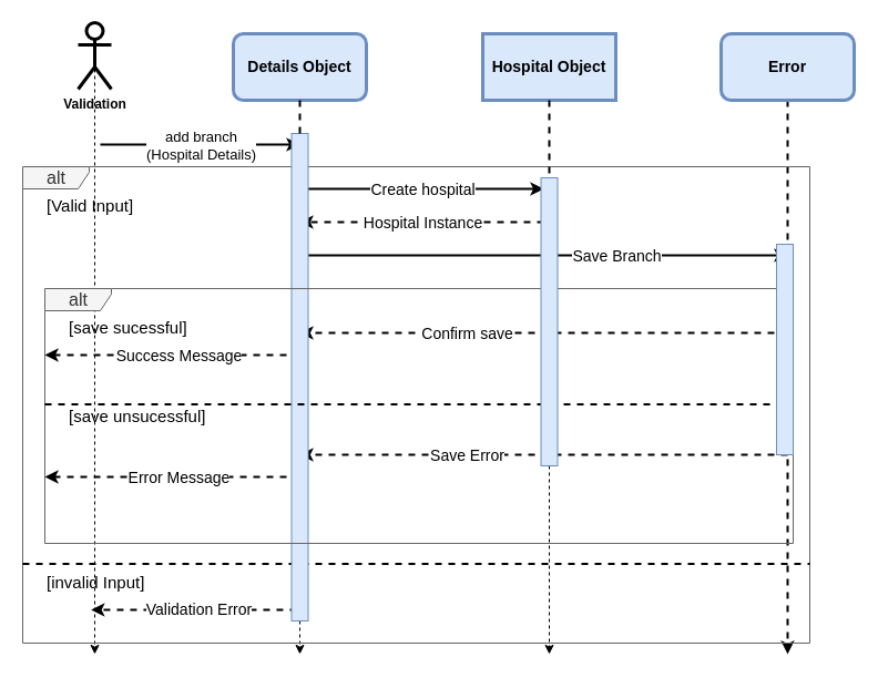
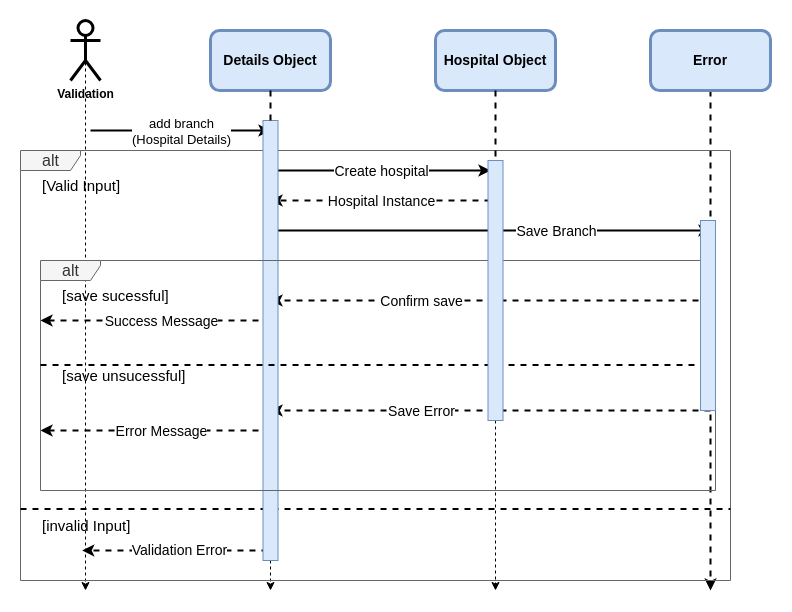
  <mxCell id="0" />
  <mxCell id="1" parent="0" />
  <mxCell id="2" style="edgeStyle=none;html=1;exitX=0.5;exitY=0.5;exitDx=0;exitDy=0;exitPerimeter=0;dashed=1;strokeWidth=1;" parent="1" source="3" edge="1"><mxGeometry relative="1" as="geometry"><mxPoint x="85" y="590" as="targetPoint" /><Array as="points"><mxPoint x="85" y="150" /></Array></mxGeometry></mxCell>
  <mxCell id="3" value="&lt;b&gt;Validation&lt;/b&gt;" style="shape=umlActor;verticalLabelPosition=bottom;verticalAlign=top;html=1;outlineConnect=0;strokeWidth=3;rounded=1;" parent="1" vertex="1"><mxGeometry x="70" y="20" width="30" height="60" as="geometry" /></mxCell>
  <mxCell id="4" style="edgeStyle=none;html=1;exitX=0.5;exitY=1;exitDx=0;exitDy=0;dashed=1;startArrow=none;" parent="1" source="32" edge="1"><mxGeometry relative="1" as="geometry"><mxPoint x="270" y="590" as="targetPoint" /></mxGeometry></mxCell>
  <mxCell id="5" value="&lt;font style=&quot;font-size: 14px;&quot;&gt;&lt;b&gt;Details Object&lt;/b&gt;&lt;/font&gt;" style="rounded=1;whiteSpace=wrap;html=1;strokeWidth=3;fillColor=#dae8fc;strokeColor=#6c8ebf;" parent="1" vertex="1"><mxGeometry x="210" y="30" width="120" height="60" as="geometry" /></mxCell>
  <mxCell id="6" style="edgeStyle=none;html=1;exitX=0.5;exitY=1;exitDx=0;exitDy=0;dashed=1;startArrow=none;" parent="1" source="40" edge="1"><mxGeometry relative="1" as="geometry"><mxPoint x="495" y="590" as="targetPoint" /></mxGeometry></mxCell>
- <mxCell id="7" value="&lt;font style=&quot;font-size: 14px;&quot;&gt;&lt;b&gt;Hospital Object&lt;/b&gt;&lt;/font&gt;" style="whiteSpace=wrap;html=1;strokeWidth=3;fillColor=#dae8fc;strokeColor=#6c8ebf;rounded=0;" parent="1" vertex="1"><mxGeometry x="435" y="30" width="120" height="60" as="geometry" /></mxCell>
+ <mxCell id="7" value="&lt;font style=&quot;font-size: 14px;&quot;&gt;&lt;b&gt;Hospital Object&lt;/b&gt;&lt;/font&gt;" style="rounded=1;whiteSpace=wrap;html=1;strokeWidth=3;fillColor=#dae8fc;strokeColor=#6c8ebf;" parent="1" vertex="1"><mxGeometry x="435" y="30" width="120" height="60" as="geometry" /></mxCell>
  <mxCell id="8" style="edgeStyle=none;html=1;exitX=0.5;exitY=1;exitDx=0;exitDy=0;dashed=1;strokeWidth=2;" parent="1" source="9" edge="1"><mxGeometry relative="1" as="geometry"><mxPoint x="710" y="590" as="targetPoint" /></mxGeometry></mxCell>
  <mxCell id="9" value="&lt;font style=&quot;font-size: 14px;&quot;&gt;&lt;b&gt;Error&lt;/b&gt;&lt;/font&gt;" style="rounded=1;whiteSpace=wrap;html=1;strokeWidth=3;fillColor=#dae8fc;strokeColor=#6c8ebf;" parent="1" vertex="1"><mxGeometry x="650" y="30" width="120" height="60" as="geometry" /></mxCell>
  <mxCell id="10" value="" style="endArrow=classic;html=1;strokeWidth=2;" parent="1" edge="1"><mxGeometry relative="1" as="geometry"><mxPoint x="90" y="130" as="sourcePoint" /><mxPoint x="270" y="130" as="targetPoint" /></mxGeometry></mxCell>
  <mxCell id="11" value="&lt;font style=&quot;font-size: 13px;&quot;&gt;add branch&lt;br&gt;(Hospital Details)&lt;/font&gt;" style="edgeLabel;resizable=0;html=1;align=center;verticalAlign=middle;strokeWidth=3;rounded=1;" parent="10" connectable="0" vertex="1"><mxGeometry relative="1" as="geometry" /></mxCell>
  <mxCell id="12" value="" style="endArrow=classic;html=1;strokeWidth=2;" parent="1" edge="1"><mxGeometry relative="1" as="geometry"><mxPoint x="270" y="170" as="sourcePoint" /><mxPoint x="490" y="170" as="targetPoint" /></mxGeometry></mxCell>
  <mxCell id="13" value="&lt;font style=&quot;font-size: 14px;&quot;&gt;Create hospital&lt;/font&gt;" style="edgeLabel;resizable=0;html=1;align=center;verticalAlign=middle;strokeWidth=3;rounded=1;" parent="12" connectable="0" vertex="1"><mxGeometry relative="1" as="geometry" /></mxCell>
  <mxCell id="14" value="" style="endArrow=classic;html=1;strokeWidth=2;fontSize=13;dashed=1;" parent="1" edge="1"><mxGeometry relative="1" as="geometry"><mxPoint x="490" y="200" as="sourcePoint" /><mxPoint x="270" y="200" as="targetPoint" /></mxGeometry></mxCell>
  <mxCell id="15" value="&lt;font style=&quot;font-size: 14px;&quot;&gt;Hospital Instance&lt;/font&gt;" style="edgeLabel;resizable=0;html=1;align=center;verticalAlign=middle;strokeWidth=3;fontSize=13;rounded=1;" parent="14" connectable="0" vertex="1"><mxGeometry relative="1" as="geometry"><mxPoint as="offset" /></mxGeometry></mxCell>
  <mxCell id="16" value="" style="endArrow=classic;html=1;strokeWidth=2;" parent="1" edge="1"><mxGeometry relative="1" as="geometry"><mxPoint x="270" y="230" as="sourcePoint" /><mxPoint x="710" y="230" as="targetPoint" /></mxGeometry></mxCell>
  <mxCell id="17" value="&lt;font style=&quot;font-size: 14px;&quot;&gt;Save Branch&lt;/font&gt;" style="edgeLabel;resizable=0;html=1;align=center;verticalAlign=middle;strokeWidth=3;rounded=1;" parent="16" connectable="0" vertex="1"><mxGeometry relative="1" as="geometry"><mxPoint x="65" as="offset" /></mxGeometry></mxCell>
  <mxCell id="18" value="" style="endArrow=classic;html=1;strokeWidth=2;fontSize=13;dashed=1;" parent="1" edge="1"><mxGeometry relative="1" as="geometry"><mxPoint x="270" y="320" as="sourcePoint" /><mxPoint x="40" y="320" as="targetPoint" /></mxGeometry></mxCell>
  <mxCell id="19" value="&lt;font style=&quot;font-size: 14px;&quot;&gt;Success Message&lt;/font&gt;" style="edgeLabel;resizable=0;html=1;align=center;verticalAlign=middle;strokeWidth=3;fontSize=13;rounded=1;" parent="18" connectable="0" vertex="1"><mxGeometry relative="1" as="geometry"><mxPoint x="5" as="offset" /></mxGeometry></mxCell>
  <mxCell id="20" value="" style="endArrow=classic;html=1;strokeWidth=2;fontSize=13;dashed=1;" parent="1" edge="1"><mxGeometry relative="1" as="geometry"><mxPoint x="710" y="300" as="sourcePoint" /><mxPoint x="270" y="300" as="targetPoint" /></mxGeometry></mxCell>
  <mxCell id="21" value="&lt;font style=&quot;font-size: 14px;&quot;&gt;Confirm save&lt;/font&gt;" style="edgeLabel;resizable=0;html=1;align=center;verticalAlign=middle;strokeWidth=3;fontSize=13;rounded=1;" parent="20" connectable="0" vertex="1"><mxGeometry relative="1" as="geometry"><mxPoint x="-70" as="offset" /></mxGeometry></mxCell>
  <mxCell id="22" value="" style="endArrow=classic;html=1;strokeWidth=2;fontSize=13;dashed=1;" parent="1" edge="1"><mxGeometry relative="1" as="geometry"><mxPoint x="710" y="410" as="sourcePoint" /><mxPoint x="270" y="410" as="targetPoint" /></mxGeometry></mxCell>
  <mxCell id="23" value="&lt;font style=&quot;font-size: 14px;&quot;&gt;Save Error&lt;/font&gt;" style="edgeLabel;resizable=0;html=1;align=center;verticalAlign=middle;strokeWidth=3;fontSize=13;rounded=1;" parent="22" connectable="0" vertex="1"><mxGeometry relative="1" as="geometry"><mxPoint x="-70" as="offset" /></mxGeometry></mxCell>
  <mxCell id="24" value="" style="endArrow=classic;html=1;strokeWidth=2;fontSize=13;dashed=1;" parent="1" edge="1"><mxGeometry relative="1" as="geometry"><mxPoint x="270" y="430" as="sourcePoint" /><mxPoint x="40" y="430" as="targetPoint" /></mxGeometry></mxCell>
  <mxCell id="25" value="&lt;font style=&quot;font-size: 14px;&quot;&gt;Error Message&lt;/font&gt;" style="edgeLabel;resizable=0;html=1;align=center;verticalAlign=middle;strokeWidth=3;fontSize=13;rounded=1;" parent="24" connectable="0" vertex="1"><mxGeometry relative="1" as="geometry"><mxPoint x="5" as="offset" /></mxGeometry></mxCell>
  <mxCell id="26" value="&lt;font style=&quot;font-size: 16px;&quot;&gt;alt&lt;/font&gt;" style="shape=umlFrame;tabWidth=110;tabHeight=30;tabPosition=left;html=1;boundedLbl=1;labelInHeader=1;width=60;height=20;rounded=0;shadow=0;glass=0;sketch=0;fontSize=15;fillColor=#f5f5f5;fontColor=#333333;strokeColor=#666666;" parent="1" vertex="1"><mxGeometry x="20" y="150" width="710" height="430" as="geometry" /></mxCell>
  <mxCell id="27" value="[Valid Input]" style="text;rounded=0;shadow=0;glass=0;sketch=0;fontSize=15;" parent="26" vertex="1"><mxGeometry width="100" height="20" relative="1" as="geometry"><mxPoint x="20" y="20" as="offset" /></mxGeometry></mxCell>
  <mxCell id="28" value="" style="line;strokeWidth=2;dashed=1;labelPosition=center;verticalLabelPosition=bottom;align=left;verticalAlign=top;spacingLeft=20;spacingTop=15;rounded=0;shadow=0;glass=0;sketch=0;fontSize=16;" parent="26" vertex="1"><mxGeometry y="350.002" width="710" height="17.2" as="geometry" /></mxCell>
  <mxCell id="29" value="[invalid Input]" style="text;rounded=0;shadow=0;glass=0;sketch=0;fontSize=15;" parent="26" vertex="1"><mxGeometry width="100" height="20" relative="1" as="geometry"><mxPoint x="20" y="360" as="offset" /></mxGeometry></mxCell>
  <mxCell id="30" value="" style="endArrow=classic;html=1;strokeWidth=2;fontSize=13;dashed=1;" parent="26" edge="1"><mxGeometry relative="1" as="geometry"><mxPoint x="246.957" y="399.997" as="sourcePoint" /><mxPoint x="61.739" y="399.997" as="targetPoint" /></mxGeometry></mxCell>
  <mxCell id="31" value="&lt;font style=&quot;font-size: 14px;&quot;&gt;Validation Error&lt;/font&gt;" style="edgeLabel;resizable=0;html=1;align=center;verticalAlign=middle;strokeWidth=3;fontSize=13;rounded=1;" parent="30" connectable="0" vertex="1"><mxGeometry relative="1" as="geometry"><mxPoint x="5" as="offset" /></mxGeometry></mxCell>
  <mxCell id="32" value="" style="html=1;points=[];perimeter=orthogonalPerimeter;rounded=0;shadow=0;glass=0;sketch=0;fontSize=16;fillColor=#dae8fc;strokeColor=#6c8ebf;" parent="26" vertex="1"><mxGeometry x="242.5" y="-30" width="15" height="440" as="geometry" /></mxCell>
  <mxCell id="33" value="&lt;font style=&quot;font-size: 16px;&quot;&gt;alt&lt;/font&gt;" style="shape=umlFrame;tabWidth=110;tabHeight=30;tabPosition=left;html=1;boundedLbl=1;labelInHeader=1;width=60;height=20;rounded=0;shadow=0;glass=0;sketch=0;fontSize=15;fillColor=#f5f5f5;fontColor=#333333;strokeColor=#666666;" parent="1" vertex="1"><mxGeometry x="40" y="260" width="675" height="230" as="geometry" /></mxCell>
  <mxCell id="34" value="[save sucessful]" style="text;rounded=0;shadow=0;glass=0;sketch=0;fontSize=15;" parent="33" vertex="1"><mxGeometry width="100" height="20" relative="1" as="geometry"><mxPoint x="20" y="20" as="offset" /></mxGeometry></mxCell>
  <mxCell id="35" value="" style="line;strokeWidth=2;dashed=1;labelPosition=center;verticalLabelPosition=bottom;align=left;verticalAlign=top;spacingLeft=20;spacingTop=15;rounded=0;shadow=0;glass=0;sketch=0;fontSize=16;" parent="33" vertex="1"><mxGeometry y="100.002" width="670.0" height="9.2" as="geometry" /></mxCell>
  <mxCell id="36" value="[save unsucessful]" style="text;rounded=0;shadow=0;glass=0;sketch=0;fontSize=15;" parent="33" vertex="1"><mxGeometry width="100" height="20" relative="1" as="geometry"><mxPoint x="20" y="100" as="offset" /></mxGeometry></mxCell>
  <mxCell id="37" value="" style="html=1;points=[];perimeter=orthogonalPerimeter;rounded=0;shadow=0;glass=0;sketch=0;fontSize=16;fillColor=#dae8fc;strokeColor=#6c8ebf;" parent="33" vertex="1"><mxGeometry x="660" y="-40" width="15" height="190" as="geometry" /></mxCell>
  <mxCell id="38" value="" style="edgeStyle=none;html=1;exitX=0.5;exitY=1;exitDx=0;exitDy=0;dashed=1;endArrow=none;strokeWidth=2;" parent="1" source="5" target="32" edge="1"><mxGeometry relative="1" as="geometry"><mxPoint x="270" y="590" as="targetPoint" /><mxPoint x="270" y="90" as="sourcePoint" /></mxGeometry></mxCell>
  <mxCell id="39" value="" style="edgeStyle=none;html=1;exitX=0.5;exitY=1;exitDx=0;exitDy=0;dashed=1;endArrow=none;strokeWidth=2;" parent="1" source="7" target="40" edge="1"><mxGeometry relative="1" as="geometry"><mxPoint x="495" y="590" as="targetPoint" /><mxPoint x="495" y="90" as="sourcePoint" /></mxGeometry></mxCell>
  <mxCell id="40" value="" style="html=1;points=[];perimeter=orthogonalPerimeter;rounded=0;shadow=0;glass=0;sketch=0;fontSize=16;fillColor=#dae8fc;strokeColor=#6c8ebf;" parent="1" vertex="1"><mxGeometry x="487.5" y="160" width="15" height="260" as="geometry" /></mxCell>
